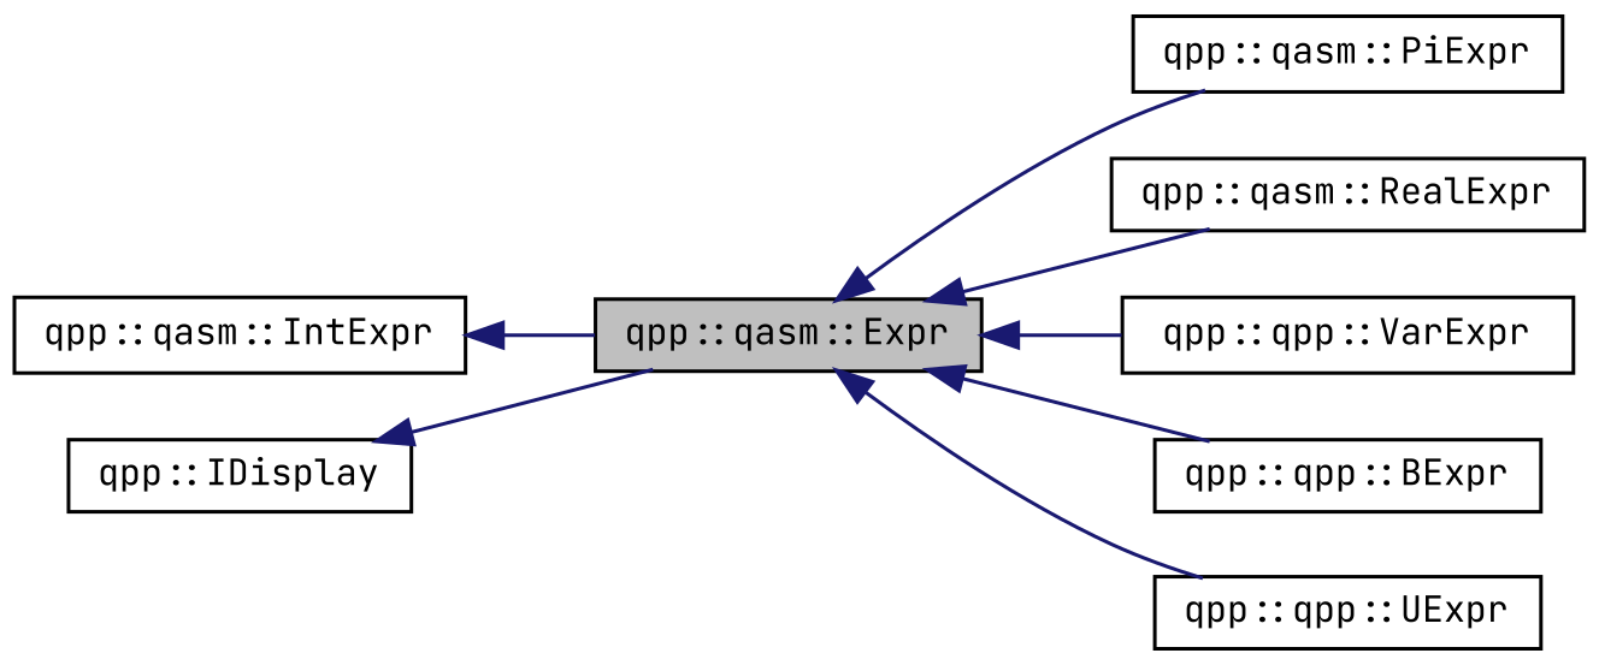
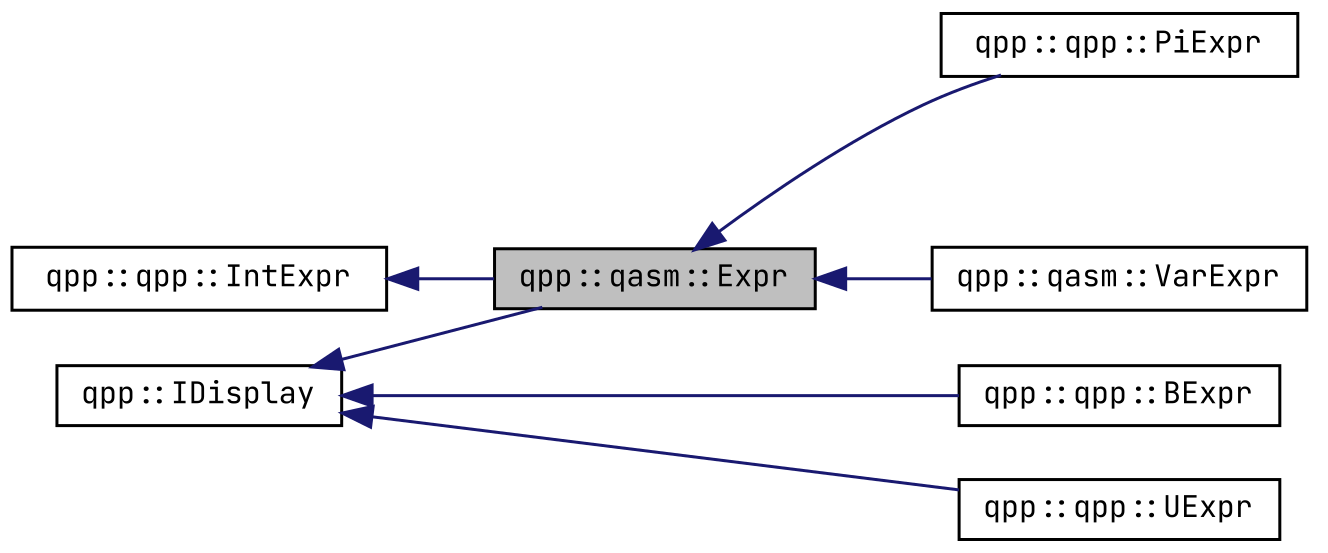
  digraph {
    fontname="JetBrains Mono"
    rankdir=LR
    node [color=black fillcolor=white fontname="JetBrains Mono" fontsize=10 shape=record style=filled]
    edge [color=midnightblue dir=back fontname="JetBrains Mono" fontsize=10 labelfontname=Helvetica labelfontsize=10 style=solid]
    n1 [fillcolor=grey75 fontcolor=black height=0.2 label="qpp::qasm::Expr" width=0.4]
    n2 [height=0.2 label="qpp::qpp::BExpr" width=0.4]
-   n3 [height=0.2 label="qpp::qasm::PiExpr" width=0.4]
-   n4 [height=0.2 label="qpp::qasm::RealExpr" width=0.4]
+   n3 [height=0.2 label="qpp::qpp::PiExpr" width=0.4]
    n5 [height=0.2 label="qpp::qpp::UExpr" width=0.4]
-   n6 [height=0.2 label="qpp::qpp::VarExpr" width=0.4]
-   n7 [height=0.2 label="qpp::qasm::IntExpr" width=0.4]
+   n6 [height=0.2 label="qpp::qasm::VarExpr" width=0.4]
+   n7 [height=0.2 label="qpp::qpp::IntExpr" width=0.4]
    n8 [height=0.2 label="qpp::IDisplay" width=0.4]
-   n1 -> n2
+   n8 -> n2
    n1 -> n3
-   n1 -> n4
-   n1 -> n5
+   n8 -> n5
    n1 -> n6
    n7 -> n1
    n8 -> n1
  }
